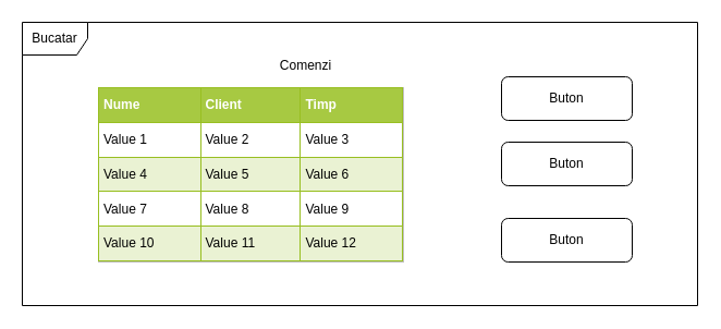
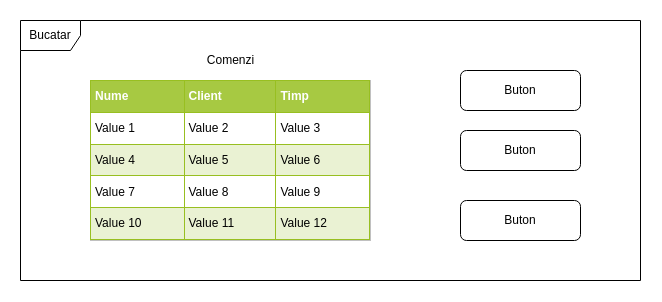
  <mxCell id="0" />
  <mxCell id="1" parent="0" />
  <mxCell id="2" value="Bucatar" style="shape=umlFrame;whiteSpace=wrap;html=1;" vertex="1" parent="1"><mxGeometry x="20" y="20" width="620" height="260" as="geometry" /></mxCell>
  <mxCell id="3" value="&lt;table border=&quot;1&quot; width=&quot;100%&quot; cellpadding=&quot;4&quot; style=&quot;width: 100% ; height: 100% ; border-collapse: collapse&quot;&gt;&lt;tbody&gt;&lt;tr style=&quot;background-color: #a7c942 ; color: #ffffff ; border: 1px solid #98bf21&quot;&gt;&lt;th align=&quot;left&quot;&gt;Nume&lt;/th&gt;&lt;th align=&quot;left&quot;&gt;Client&lt;/th&gt;&lt;th align=&quot;left&quot;&gt;Timp&lt;/th&gt;&lt;/tr&gt;&lt;tr style=&quot;border: 1px solid #98bf21&quot;&gt;&lt;td&gt;Value 1&lt;/td&gt;&lt;td&gt;Value 2&lt;/td&gt;&lt;td&gt;Value 3&lt;/td&gt;&lt;/tr&gt;&lt;tr style=&quot;background-color: #eaf2d3 ; border: 1px solid #98bf21&quot;&gt;&lt;td&gt;Value 4&lt;/td&gt;&lt;td&gt;Value 5&lt;/td&gt;&lt;td&gt;Value 6&lt;/td&gt;&lt;/tr&gt;&lt;tr style=&quot;border: 1px solid #98bf21&quot;&gt;&lt;td&gt;Value 7&lt;/td&gt;&lt;td&gt;Value 8&lt;/td&gt;&lt;td&gt;Value 9&lt;/td&gt;&lt;/tr&gt;&lt;tr style=&quot;background-color: #eaf2d3 ; border: 1px solid #98bf21&quot;&gt;&lt;td&gt;Value 10&lt;/td&gt;&lt;td&gt;Value 11&lt;/td&gt;&lt;td&gt;Value 12&lt;/td&gt;&lt;/tr&gt;&lt;/tbody&gt;&lt;/table&gt;" style="text;html=1;strokeColor=#c0c0c0;fillColor=#ffffff;overflow=fill;rounded=0;" vertex="1" parent="1"><mxGeometry x="90" y="80" width="280" height="160" as="geometry" /></mxCell>
- <mxCell id="4" value="Comenzi" style="text;html=1;align=center;verticalAlign=middle;resizable=0;points=[];;autosize=1;" vertex="1" parent="1"><mxGeometry x="250" y="50" width="60" height="20" as="geometry" /></mxCell>
+ <mxCell id="4" value="Comenzi" style="text;html=1;align=center;verticalAlign=middle;resizable=0;points=[];;autosize=1;" vertex="1" parent="1"><mxGeometry x="200" y="50" width="60" height="20" as="geometry" /></mxCell>
  <mxCell id="5" value="Buton" style="rounded=1;whiteSpace=wrap;html=1;" vertex="1" parent="1"><mxGeometry x="460" y="70" width="120" height="40" as="geometry" /></mxCell>
  <mxCell id="6" value="Buton" style="rounded=1;whiteSpace=wrap;html=1;" vertex="1" parent="1"><mxGeometry x="460" y="130" width="120" height="40" as="geometry" /></mxCell>
  <mxCell id="7" value="Buton" style="rounded=1;whiteSpace=wrap;html=1;" vertex="1" parent="1"><mxGeometry x="460" y="200" width="120" height="40" as="geometry" /></mxCell>
